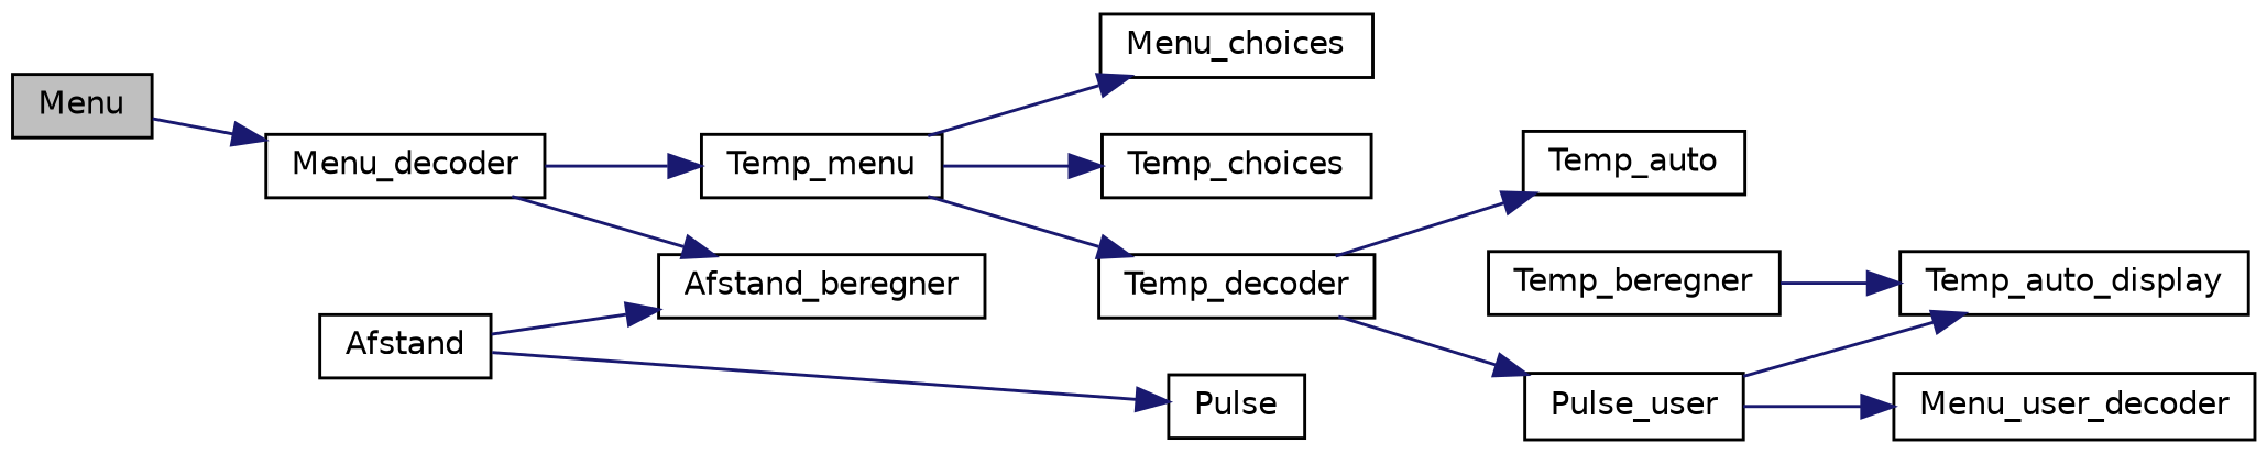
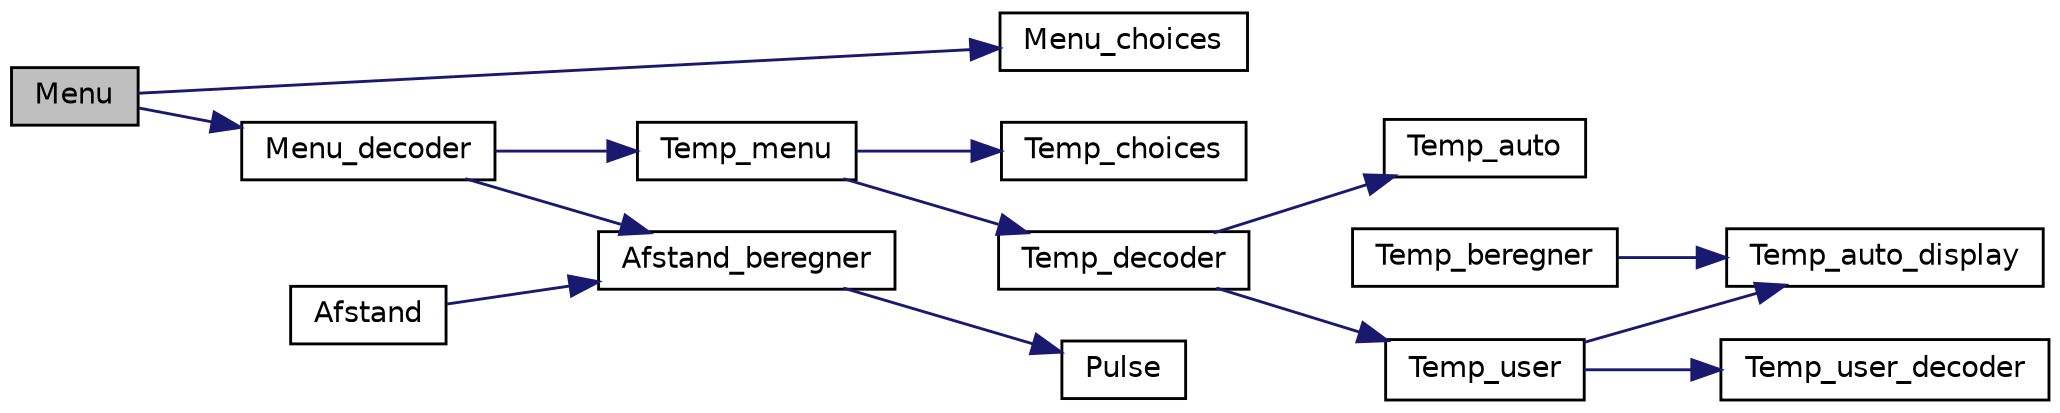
  digraph {
    rankdir=LR
    node [color=black fillcolor=white fontname=Helvetica fontsize=10 shape=record style=filled]
    edge [color=midnightblue fontname=Helvetica fontsize=10 labelfontname=Helvetica labelfontsize=10 style=solid]
    n1 [fillcolor=grey75 fontcolor=black height=0.2 label=Menu width=0.4]
    n2 [height=0.2 label=Menu_choices width=0.4]
    n3 [height=0.2 label=Menu_decoder width=0.4]
    n4 [height=0.2 label=Temp_menu width=0.4]
    n5 [height=0.2 label=Afstand_beregner width=0.4]
    n6 [height=0.2 label=Afstand width=0.4]
    n7 [height=0.2 label=Temp_choices width=0.4]
    n8 [height=0.2 label=Temp_decoder width=0.4]
    n9 [height=0.2 label=Pulse width=0.4]
    n10 [height=0.2 label=Temp_auto width=0.4]
-   n11 [height=0.2 label=Pulse_user width=0.4]
+   n11 [height=0.2 label=Temp_user width=0.4]
    n12 [height=0.2 label=Temp_auto_display width=0.4]
-   n13 [height=0.2 label=Menu_user_decoder width=0.4]
+   n13 [height=0.2 label=Temp_user_decoder width=0.4]
    n14 [height=0.2 label=Temp_beregner width=0.4]
-   n4 -> n2
+   n1 -> n2
    n1 -> n3
    n3 -> n4
    n3 -> n5
    n4 -> n7
    n4 -> n8
-   n6 -> n9
+   n5 -> n9
    n6 -> n5
    n8 -> n10
    n8 -> n11
    n11 -> n12
    n11 -> n13
    n14 -> n12
  }
